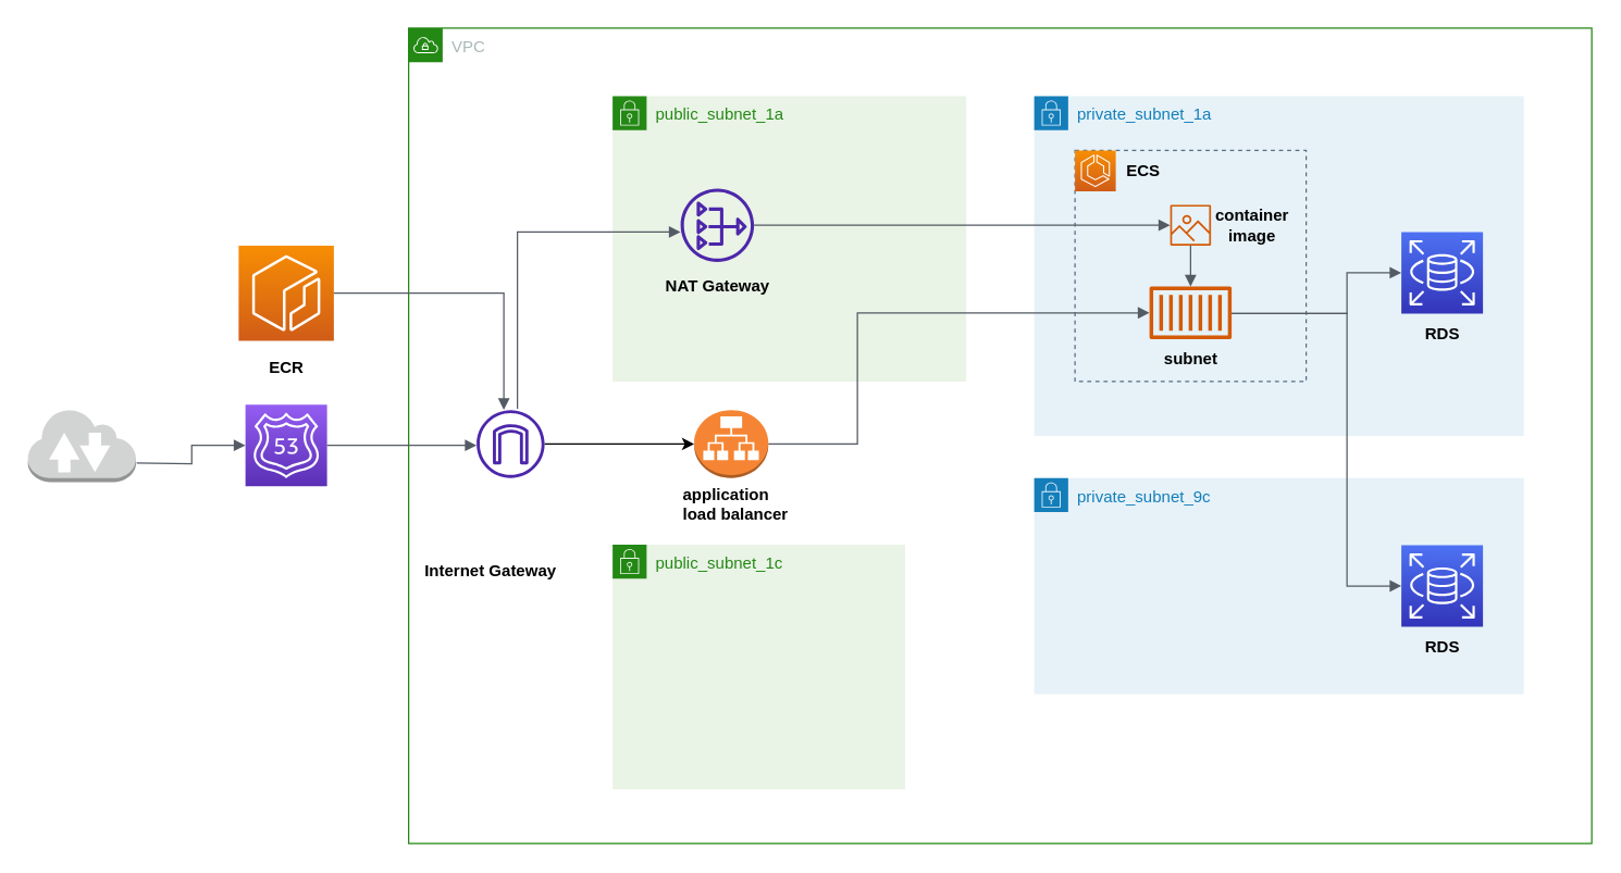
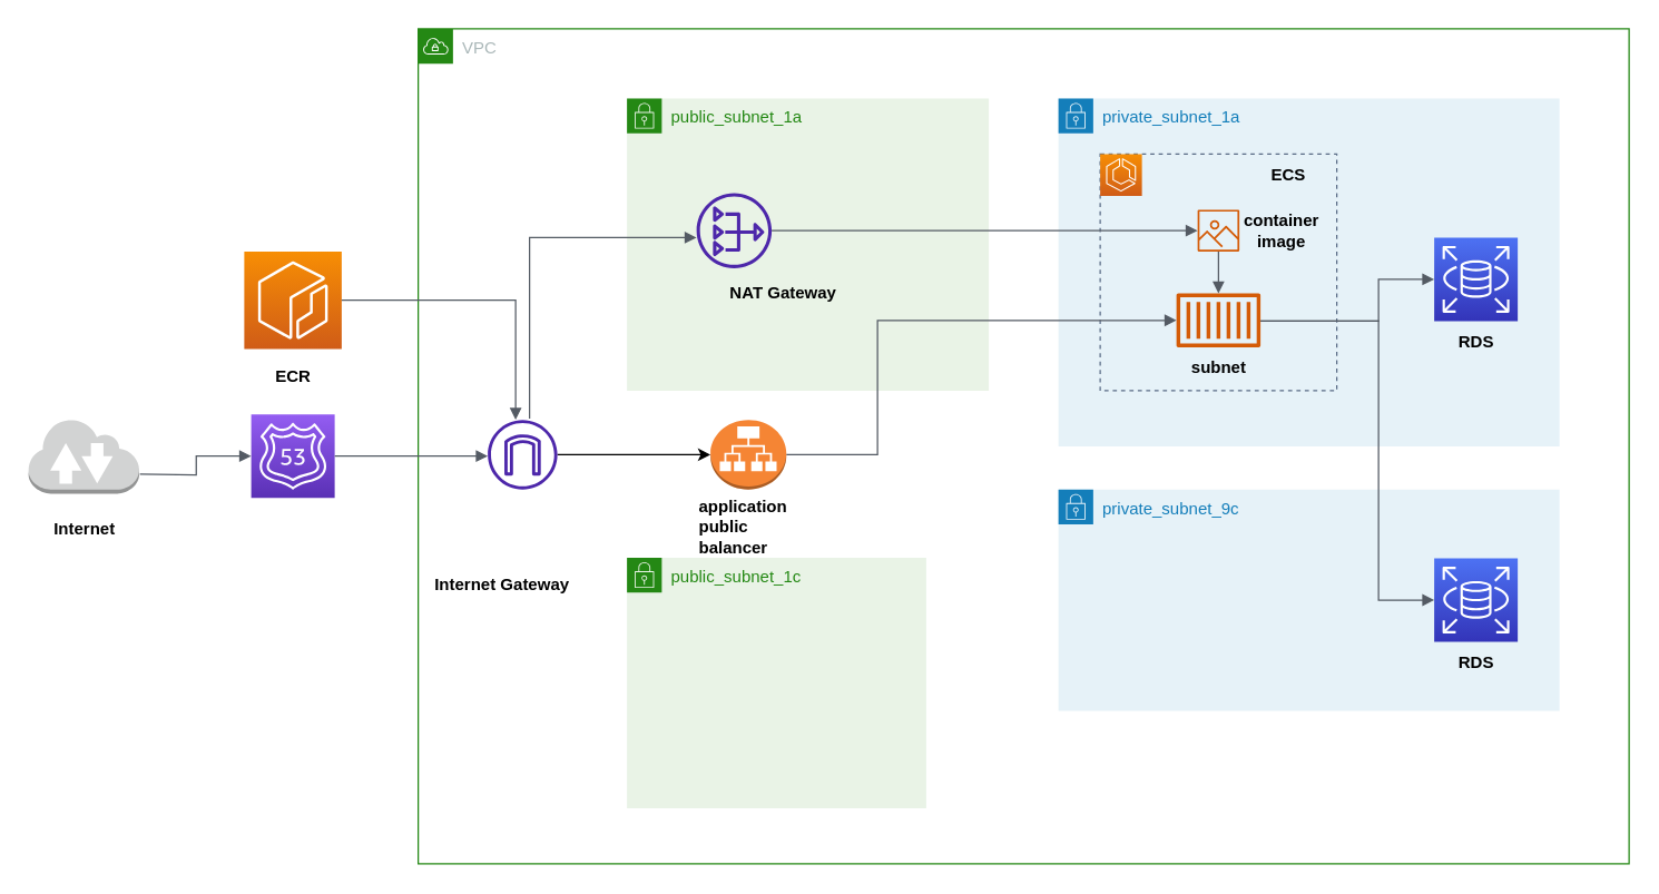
  <mxCell id="0" />
  <mxCell id="1" parent="0" />
  <mxCell id="2" value="VPC" style="points=[[0,0],[0.25,0],[0.5,0],[0.75,0],[1,0],[1,0.25],[1,0.5],[1,0.75],[1,1],[0.75,1],[0.5,1],[0.25,1],[0,1],[0,0.75],[0,0.5],[0,0.25]];outlineConnect=0;gradientColor=none;html=1;whiteSpace=wrap;fontSize=12;fontStyle=0;container=1;pointerEvents=0;collapsible=0;recursiveResize=0;shape=mxgraph.aws4.group;grIcon=mxgraph.aws4.group_vpc;strokeColor=#248814;fillColor=none;verticalAlign=top;align=left;spacingLeft=30;fontColor=#AAB7B8;dashed=0;" parent="1" vertex="1"><mxGeometry x="300" y="20" width="870" height="600" as="geometry" /></mxCell>
  <mxCell id="3" value="private_subnet_1a" style="points=[[0,0],[0.25,0],[0.5,0],[0.75,0],[1,0],[1,0.25],[1,0.5],[1,0.75],[1,1],[0.75,1],[0.5,1],[0.25,1],[0,1],[0,0.75],[0,0.5],[0,0.25]];outlineConnect=0;gradientColor=none;html=1;whiteSpace=wrap;fontSize=12;fontStyle=0;container=1;pointerEvents=0;collapsible=0;recursiveResize=0;shape=mxgraph.aws4.group;grIcon=mxgraph.aws4.group_security_group;grStroke=0;strokeColor=#147EBA;fillColor=#E6F2F8;verticalAlign=top;align=left;spacingLeft=30;fontColor=#147EBA;dashed=0;" parent="2" vertex="1"><mxGeometry x="460" y="50" width="360" height="250" as="geometry" /></mxCell>
  <mxCell id="4" value="" style="fillColor=none;strokeColor=#5A6C86;dashed=1;verticalAlign=top;fontStyle=0;fontColor=#5A6C86;" parent="3" vertex="1"><mxGeometry x="30" y="40" width="170" height="170" as="geometry" /></mxCell>
  <mxCell id="5" value="" style="sketch=0;outlineConnect=0;fontColor=#232F3E;gradientColor=none;fillColor=#D45B07;strokeColor=none;dashed=0;verticalLabelPosition=bottom;verticalAlign=top;align=center;html=1;fontSize=12;fontStyle=0;aspect=fixed;pointerEvents=1;shape=mxgraph.aws4.container_1;" parent="3" vertex="1"><mxGeometry x="84.8" y="140" width="60.39" height="39" as="geometry" /></mxCell>
  <mxCell id="6" value="" style="sketch=0;outlineConnect=0;fontColor=#232F3E;gradientColor=none;fillColor=#D45B07;strokeColor=none;dashed=0;verticalLabelPosition=bottom;verticalAlign=top;align=center;html=1;fontSize=12;fontStyle=0;aspect=fixed;pointerEvents=1;shape=mxgraph.aws4.container_registry_image;" parent="3" vertex="1"><mxGeometry x="100.0" y="80" width="30" height="30" as="geometry" /></mxCell>
  <mxCell id="7" value="" style="edgeStyle=orthogonalEdgeStyle;html=1;endArrow=none;elbow=vertical;startArrow=block;startFill=1;strokeColor=#545B64;rounded=0;" parent="3" source="5" target="6" edge="1"><mxGeometry width="100" relative="1" as="geometry"><mxPoint x="-235" y="106" as="sourcePoint" /><mxPoint x="-423" y="106" as="targetPoint" /></mxGeometry></mxCell>
  <mxCell id="8" value="" style="sketch=0;points=[[0,0,0],[0.25,0,0],[0.5,0,0],[0.75,0,0],[1,0,0],[0,1,0],[0.25,1,0],[0.5,1,0],[0.75,1,0],[1,1,0],[0,0.25,0],[0,0.5,0],[0,0.75,0],[1,0.25,0],[1,0.5,0],[1,0.75,0]];outlineConnect=0;fontColor=#232F3E;gradientColor=#4D72F3;gradientDirection=north;fillColor=#3334B9;strokeColor=#ffffff;dashed=0;verticalLabelPosition=bottom;verticalAlign=top;align=center;html=1;fontSize=12;fontStyle=0;aspect=fixed;shape=mxgraph.aws4.resourceIcon;resIcon=mxgraph.aws4.rds;" parent="3" vertex="1"><mxGeometry x="270" y="100" width="60" height="60" as="geometry" /></mxCell>
  <mxCell id="9" value="" style="edgeStyle=orthogonalEdgeStyle;html=1;endArrow=none;elbow=vertical;startArrow=block;startFill=1;strokeColor=#545B64;rounded=0;exitX=0;exitY=0.5;exitDx=0;exitDy=0;exitPerimeter=0;" edge="1" parent="3" source="8" target="5"><mxGeometry width="100" relative="1" as="geometry"><mxPoint x="530.3" y="190" as="sourcePoint" /><mxPoint x="170" y="276" as="targetPoint" /><Array as="points"><mxPoint x="230" y="130" /><mxPoint x="230" y="160" /></Array></mxGeometry></mxCell>
  <mxCell id="10" value="&lt;b&gt;RDS&lt;/b&gt;" style="text;html=1;align=center;verticalAlign=middle;resizable=0;points=[];autosize=1;strokeColor=none;fillColor=none;" parent="3" vertex="1"><mxGeometry x="275" y="160" width="50" height="30" as="geometry" /></mxCell>
  <mxCell id="11" value="" style="sketch=0;points=[[0,0,0],[0.25,0,0],[0.5,0,0],[0.75,0,0],[1,0,0],[0,1,0],[0.25,1,0],[0.5,1,0],[0.75,1,0],[1,1,0],[0,0.25,0],[0,0.5,0],[0,0.75,0],[1,0.25,0],[1,0.5,0],[1,0.75,0]];outlineConnect=0;fontColor=#232F3E;gradientColor=#F78E04;gradientDirection=north;fillColor=#D05C17;strokeColor=#ffffff;dashed=0;verticalLabelPosition=bottom;verticalAlign=top;align=center;html=1;fontSize=12;fontStyle=0;aspect=fixed;shape=mxgraph.aws4.resourceIcon;resIcon=mxgraph.aws4.ecs;" parent="3" vertex="1"><mxGeometry x="30" y="40" width="30" height="30" as="geometry" /></mxCell>
- <mxCell id="12" value="&lt;b&gt;ECS&lt;/b&gt;" style="text;html=1;align=center;verticalAlign=middle;resizable=0;points=[];autosize=1;strokeColor=none;fillColor=none;" parent="3" vertex="1"><mxGeometry x="60" y="45" width="40" height="20" as="geometry" /></mxCell>
+ <mxCell id="12" value="&lt;b&gt;ECS&lt;/b&gt;" style="text;html=1;align=center;verticalAlign=middle;resizable=0;points=[];autosize=1;strokeColor=none;fillColor=none;" parent="3" vertex="1"><mxGeometry x="145" y="45" width="40" height="20" as="geometry" /></mxCell>
  <mxCell id="13" value="&lt;b&gt;container&lt;br&gt;image&lt;br&gt;&lt;/b&gt;" style="text;html=1;align=center;verticalAlign=middle;resizable=0;points=[];autosize=1;strokeColor=none;fillColor=none;" parent="3" vertex="1"><mxGeometry x="120" y="75" width="80" height="40" as="geometry" /></mxCell>
  <mxCell id="14" value="&lt;b&gt;subnet&lt;br&gt;&lt;/b&gt;" style="text;html=1;align=center;verticalAlign=middle;resizable=0;points=[];autosize=1;strokeColor=none;fillColor=none;" parent="3" vertex="1"><mxGeometry x="75" y="179" width="80" height="30" as="geometry" /></mxCell>
  <mxCell id="15" value="public_subnet_1a" style="points=[[0,0],[0.25,0],[0.5,0],[0.75,0],[1,0],[1,0.25],[1,0.5],[1,0.75],[1,1],[0.75,1],[0.5,1],[0.25,1],[0,1],[0,0.75],[0,0.5],[0,0.25]];outlineConnect=0;gradientColor=none;html=1;whiteSpace=wrap;fontSize=12;fontStyle=0;container=1;pointerEvents=0;collapsible=0;recursiveResize=0;shape=mxgraph.aws4.group;grIcon=mxgraph.aws4.group_security_group;grStroke=0;strokeColor=#248814;fillColor=#E9F3E6;verticalAlign=top;align=left;spacingLeft=30;fontColor=#248814;dashed=0;" parent="2" vertex="1"><mxGeometry x="150" y="50" width="260" height="210" as="geometry" /></mxCell>
  <mxCell id="16" value="" style="sketch=0;outlineConnect=0;fontColor=#232F3E;gradientColor=none;fillColor=#4D27AA;strokeColor=none;dashed=0;verticalLabelPosition=bottom;verticalAlign=top;align=center;html=1;fontSize=12;fontStyle=0;aspect=fixed;pointerEvents=1;shape=mxgraph.aws4.nat_gateway;" vertex="1" parent="15"><mxGeometry x="50" y="68" width="54" height="54" as="geometry" /></mxCell>
- <mxCell id="17" value="&lt;b&gt;NAT Gateway&lt;/b&gt;" style="text;html=1;align=center;verticalAlign=middle;resizable=0;points=[];autosize=1;strokeColor=none;fillColor=none;" vertex="1" parent="15"><mxGeometry x="32" y="130" width="90" height="20" as="geometry" /></mxCell>
+ <mxCell id="17" value="&lt;b&gt;NAT Gateway&lt;/b&gt;" style="text;html=1;align=center;verticalAlign=middle;resizable=0;points=[];autosize=1;strokeColor=none;fillColor=none;" vertex="1" parent="15"><mxGeometry x="67" y="130" width="90" height="20" as="geometry" /></mxCell>
  <mxCell id="18" value="private_subnet_9c" style="points=[[0,0],[0.25,0],[0.5,0],[0.75,0],[1,0],[1,0.25],[1,0.5],[1,0.75],[1,1],[0.75,1],[0.5,1],[0.25,1],[0,1],[0,0.75],[0,0.5],[0,0.25]];outlineConnect=0;gradientColor=none;html=1;whiteSpace=wrap;fontSize=12;fontStyle=0;container=1;pointerEvents=0;collapsible=0;recursiveResize=0;shape=mxgraph.aws4.group;grIcon=mxgraph.aws4.group_security_group;grStroke=0;strokeColor=#147EBA;fillColor=#E6F2F8;verticalAlign=top;align=left;spacingLeft=30;fontColor=#147EBA;dashed=0;" parent="2" vertex="1"><mxGeometry x="460" y="331" width="360" height="159" as="geometry" /></mxCell>
  <mxCell id="19" value="" style="sketch=0;points=[[0,0,0],[0.25,0,0],[0.5,0,0],[0.75,0,0],[1,0,0],[0,1,0],[0.25,1,0],[0.5,1,0],[0.75,1,0],[1,1,0],[0,0.25,0],[0,0.5,0],[0,0.75,0],[1,0.25,0],[1,0.5,0],[1,0.75,0]];outlineConnect=0;fontColor=#232F3E;gradientColor=#4D72F3;gradientDirection=north;fillColor=#3334B9;strokeColor=#ffffff;dashed=0;verticalLabelPosition=bottom;verticalAlign=top;align=center;html=1;fontSize=12;fontStyle=0;aspect=fixed;shape=mxgraph.aws4.resourceIcon;resIcon=mxgraph.aws4.rds;" parent="18" vertex="1"><mxGeometry x="270" y="49.5" width="60" height="60" as="geometry" /></mxCell>
  <mxCell id="20" value="&lt;b&gt;RDS&lt;/b&gt;" style="text;html=1;align=center;verticalAlign=middle;resizable=0;points=[];autosize=1;strokeColor=none;fillColor=none;" vertex="1" parent="18"><mxGeometry x="275" y="109.5" width="50" height="30" as="geometry" /></mxCell>
  <mxCell id="21" value="public_subnet_1c" style="points=[[0,0],[0.25,0],[0.5,0],[0.75,0],[1,0],[1,0.25],[1,0.5],[1,0.75],[1,1],[0.75,1],[0.5,1],[0.25,1],[0,1],[0,0.75],[0,0.5],[0,0.25]];outlineConnect=0;gradientColor=none;html=1;whiteSpace=wrap;fontSize=12;fontStyle=0;container=1;pointerEvents=0;collapsible=0;recursiveResize=0;shape=mxgraph.aws4.group;grIcon=mxgraph.aws4.group_security_group;grStroke=0;strokeColor=#248814;fillColor=#E9F3E6;verticalAlign=top;align=left;spacingLeft=30;fontColor=#248814;dashed=0;" vertex="1" parent="2"><mxGeometry x="150" y="380" width="215" height="180" as="geometry" /></mxCell>
  <mxCell id="22" style="edgeStyle=orthogonalEdgeStyle;rounded=0;orthogonalLoop=1;jettySize=auto;html=1;entryX=0;entryY=0.5;entryDx=0;entryDy=0;entryPerimeter=0;" edge="1" parent="2" source="23" target="25"><mxGeometry relative="1" as="geometry" /></mxCell>
  <mxCell id="23" value="" style="sketch=0;outlineConnect=0;fontColor=#232F3E;gradientColor=none;fillColor=#4D27AA;strokeColor=none;dashed=0;verticalLabelPosition=bottom;verticalAlign=top;align=center;html=1;fontSize=12;fontStyle=0;aspect=fixed;pointerEvents=1;shape=mxgraph.aws4.internet_gateway;" parent="2" vertex="1"><mxGeometry x="50" y="281" width="50" height="50" as="geometry" /></mxCell>
  <mxCell id="24" value="" style="edgeStyle=orthogonalEdgeStyle;html=1;endArrow=none;elbow=vertical;startArrow=block;startFill=1;strokeColor=#545B64;rounded=0;entryX=1;entryY=0.5;entryDx=0;entryDy=0;entryPerimeter=0;" parent="2" source="5" target="25" edge="1"><mxGeometry width="100" relative="1" as="geometry"><mxPoint x="-70" y="600" as="sourcePoint" /><mxPoint x="-110" y="500" as="targetPoint" /><Array as="points"><mxPoint x="330" y="210" /><mxPoint x="330" y="306" /></Array></mxGeometry></mxCell>
  <mxCell id="25" value="" style="outlineConnect=0;dashed=0;verticalLabelPosition=bottom;verticalAlign=top;align=center;html=1;shape=mxgraph.aws3.application_load_balancer;fillColor=#F58534;gradientColor=none;" vertex="1" parent="2"><mxGeometry x="210" y="281" width="54.5" height="50" as="geometry" /></mxCell>
  <mxCell id="26" value="" style="edgeStyle=orthogonalEdgeStyle;html=1;endArrow=none;elbow=vertical;startArrow=block;startFill=1;strokeColor=#545B64;rounded=0;exitX=0;exitY=0.5;exitDx=0;exitDy=0;exitPerimeter=0;" edge="1" parent="2" source="19" target="5"><mxGeometry width="100" relative="1" as="geometry"><mxPoint x="740" y="190" as="sourcePoint" /><mxPoint x="615.19" y="220" as="targetPoint" /><Array as="points"><mxPoint x="690" y="411" /><mxPoint x="690" y="210" /></Array></mxGeometry></mxCell>
  <mxCell id="27" value="" style="edgeStyle=orthogonalEdgeStyle;html=1;endArrow=none;elbow=vertical;startArrow=block;startFill=1;strokeColor=#545B64;rounded=0;" edge="1" parent="2" source="6" target="16"><mxGeometry width="100" relative="1" as="geometry"><mxPoint x="554.8" y="219.5" as="sourcePoint" /><mxPoint x="194.5" y="316" as="targetPoint" /><Array as="points" /></mxGeometry></mxCell>
  <mxCell id="28" value="&lt;b&gt;Internet Gateway&lt;/b&gt;" style="text;html=1;align=center;verticalAlign=middle;resizable=0;points=[];autosize=1;strokeColor=none;fillColor=none;" parent="2" vertex="1"><mxGeometry x="5" y="390" width="110" height="20" as="geometry" /></mxCell>
- <mxCell id="29" value="&lt;b&gt;application &lt;br&gt;load balancer&lt;/b&gt;" style="text;whiteSpace=wrap;html=1;" vertex="1" parent="2"><mxGeometry x="200" y="330" width="90" height="40" as="geometry" /></mxCell>
+ <mxCell id="29" value="&lt;b&gt;application &lt;br&gt;public balancer&lt;/b&gt;" style="text;whiteSpace=wrap;html=1;" vertex="1" parent="2"><mxGeometry x="200" y="330" width="90" height="40" as="geometry" /></mxCell>
  <mxCell id="30" value="" style="sketch=0;points=[[0,0,0],[0.25,0,0],[0.5,0,0],[0.75,0,0],[1,0,0],[0,1,0],[0.25,1,0],[0.5,1,0],[0.75,1,0],[1,1,0],[0,0.25,0],[0,0.5,0],[0,0.75,0],[1,0.25,0],[1,0.5,0],[1,0.75,0]];outlineConnect=0;fontColor=#232F3E;gradientColor=#F78E04;gradientDirection=north;fillColor=#D05C17;strokeColor=#ffffff;dashed=0;verticalLabelPosition=bottom;verticalAlign=top;align=center;html=1;fontSize=12;fontStyle=0;aspect=fixed;shape=mxgraph.aws4.resourceIcon;resIcon=mxgraph.aws4.ecr;" parent="1" vertex="1"><mxGeometry x="175" y="180" width="70" height="70" as="geometry" /></mxCell>
  <mxCell id="31" value="" style="outlineConnect=0;dashed=0;verticalLabelPosition=bottom;verticalAlign=top;align=center;html=1;shape=mxgraph.aws3.internet_2;fillColor=#D2D3D3;gradientColor=none;" parent="1" vertex="1"><mxGeometry x="20" y="300" width="79.5" height="54" as="geometry" /></mxCell>
  <mxCell id="32" style="edgeStyle=none;rounded=0;orthogonalLoop=1;jettySize=auto;html=1;exitX=0.25;exitY=1;exitDx=0;exitDy=0;exitPerimeter=0;" parent="1" source="30" target="30" edge="1"><mxGeometry relative="1" as="geometry" /></mxCell>
  <mxCell id="33" value="&lt;b&gt;ECR&lt;/b&gt;" style="text;html=1;align=center;verticalAlign=middle;resizable=0;points=[];autosize=1;strokeColor=none;fillColor=none;" parent="1" vertex="1"><mxGeometry x="190" y="260" width="40" height="20" as="geometry" /></mxCell>
+ <mxCell id="34" value="&lt;b&gt;Internet&lt;/b&gt;" style="text;html=1;align=center;verticalAlign=middle;resizable=0;points=[];autosize=1;strokeColor=none;fillColor=none;" parent="1" vertex="1"><mxGeometry x="29.75" y="370" width="60" height="20" as="geometry" /></mxCell>
  <mxCell id="35" value="" style="sketch=0;points=[[0,0,0],[0.25,0,0],[0.5,0,0],[0.75,0,0],[1,0,0],[0,1,0],[0.25,1,0],[0.5,1,0],[0.75,1,0],[1,1,0],[0,0.25,0],[0,0.5,0],[0,0.75,0],[1,0.25,0],[1,0.5,0],[1,0.75,0]];outlineConnect=0;fontColor=#232F3E;gradientColor=#945DF2;gradientDirection=north;fillColor=#5A30B5;strokeColor=#ffffff;dashed=0;verticalLabelPosition=bottom;verticalAlign=top;align=center;html=1;fontSize=12;fontStyle=0;aspect=fixed;shape=mxgraph.aws4.resourceIcon;resIcon=mxgraph.aws4.route_53;" vertex="1" parent="1"><mxGeometry x="180" y="297" width="60" height="60" as="geometry" /></mxCell>
  <mxCell id="36" value="" style="edgeStyle=orthogonalEdgeStyle;html=1;endArrow=none;elbow=vertical;startArrow=block;startFill=1;strokeColor=#545B64;rounded=0;entryX=1;entryY=0.5;entryDx=0;entryDy=0;entryPerimeter=0;" edge="1" parent="1" source="23" target="30"><mxGeometry width="100" relative="1" as="geometry"><mxPoint x="550.3" y="370" as="sourcePoint" /><mxPoint x="190" y="466.5" as="targetPoint" /><Array as="points"><mxPoint x="370" y="215" /></Array></mxGeometry></mxCell>
  <mxCell id="37" value="" style="edgeStyle=orthogonalEdgeStyle;html=1;endArrow=none;elbow=vertical;startArrow=block;startFill=1;strokeColor=#545B64;rounded=0;" edge="1" parent="1" source="16"><mxGeometry width="100" relative="1" as="geometry"><mxPoint x="350" y="311.001" as="sourcePoint" /><mxPoint x="380" y="300" as="targetPoint" /><Array as="points"><mxPoint x="380" y="170" /><mxPoint x="380" y="300" /></Array></mxGeometry></mxCell>
  <mxCell id="38" value="" style="edgeStyle=orthogonalEdgeStyle;html=1;endArrow=none;elbow=vertical;startArrow=block;startFill=1;strokeColor=#545B64;rounded=0;entryX=1;entryY=0.5;entryDx=0;entryDy=0;entryPerimeter=0;" edge="1" parent="1" source="23" target="35"><mxGeometry width="100" relative="1" as="geometry"><mxPoint x="350" y="311.001" as="sourcePoint" /><mxPoint x="255" y="225" as="targetPoint" /><Array as="points"><mxPoint x="300" y="327" /><mxPoint x="300" y="327" /></Array></mxGeometry></mxCell>
  <mxCell id="39" value="" style="edgeStyle=orthogonalEdgeStyle;html=1;endArrow=none;elbow=vertical;startArrow=block;startFill=1;strokeColor=#545B64;rounded=0;exitX=0;exitY=0.5;exitDx=0;exitDy=0;exitPerimeter=0;" edge="1" parent="1" source="35"><mxGeometry width="100" relative="1" as="geometry"><mxPoint x="330" y="337" as="sourcePoint" /><mxPoint x="100" y="340" as="targetPoint" /><Array as="points" /></mxGeometry></mxCell>
